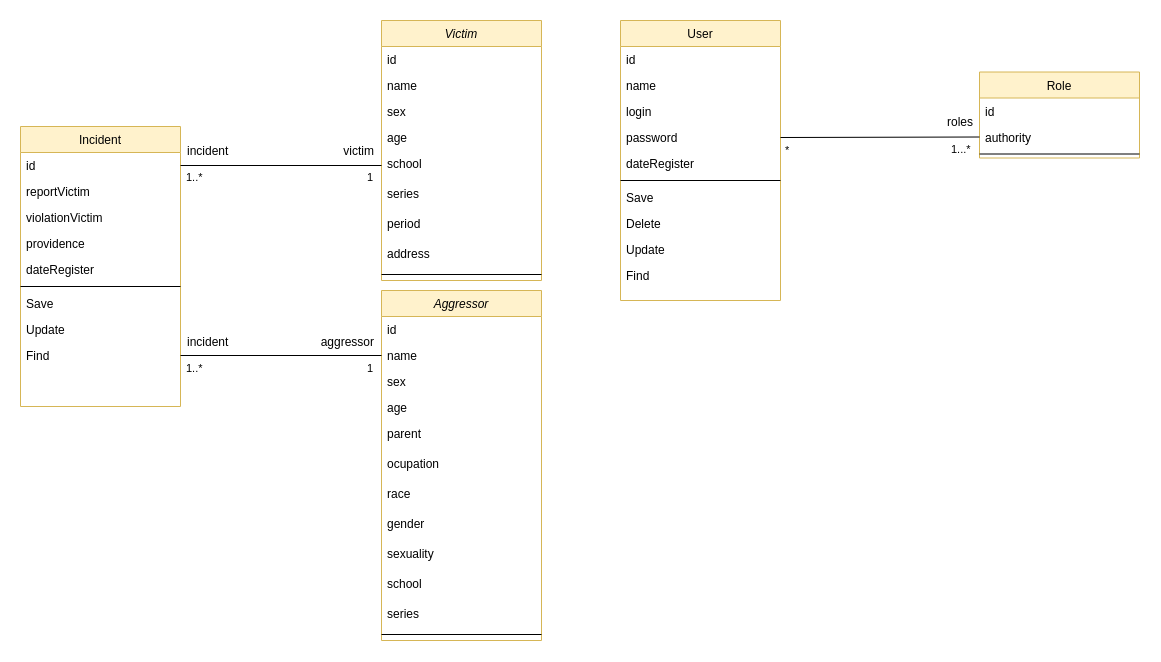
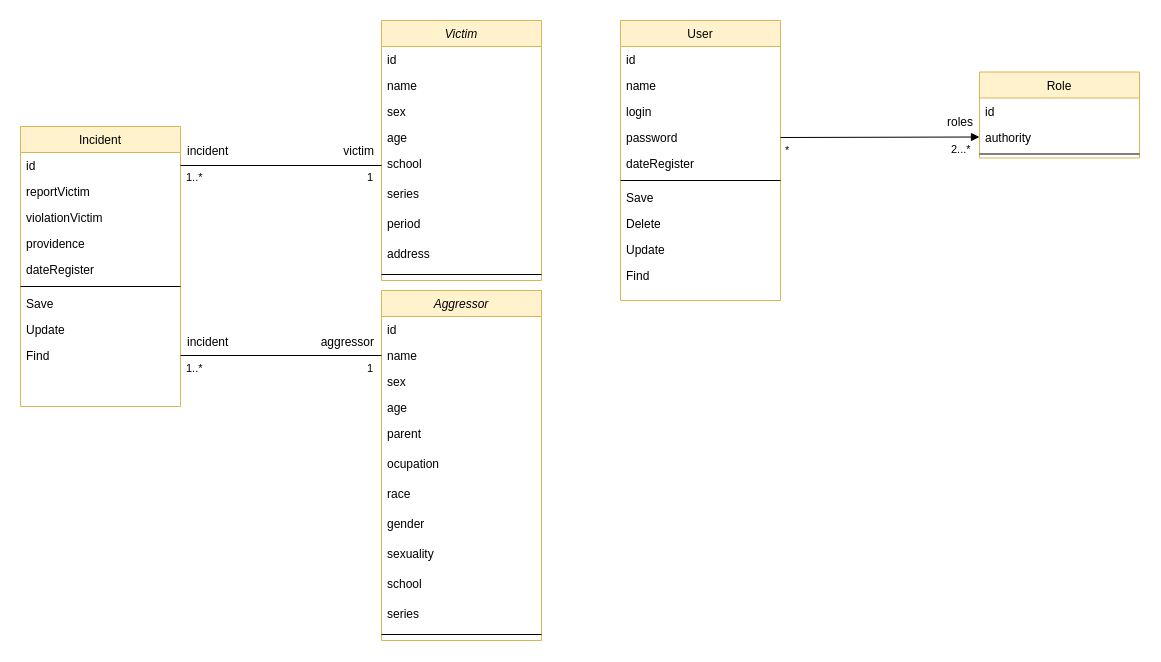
  <mxCell id="0" />
  <mxCell id="1" parent="0" />
  <mxCell id="2" value="Victim" style="swimlane;fontStyle=2;align=center;verticalAlign=top;childLayout=stackLayout;horizontal=1;startSize=26;horizontalStack=0;resizeParent=1;resizeLast=0;collapsible=1;marginBottom=0;rounded=0;shadow=0;strokeWidth=1;fillColor=#fff2cc;strokeColor=#d6b656;" parent="1" vertex="1"><mxGeometry x="381" y="20" width="160" height="260" as="geometry"><mxRectangle x="230" y="140" width="160" height="26" as="alternateBounds" /></mxGeometry></mxCell>
  <mxCell id="3" value="id" style="text;align=left;verticalAlign=top;spacingLeft=4;spacingRight=4;overflow=hidden;rotatable=0;points=[[0,0.5],[1,0.5]];portConstraint=eastwest;" parent="2" vertex="1"><mxGeometry y="26" width="160" height="26" as="geometry" /></mxCell>
  <mxCell id="4" value="name" style="text;align=left;verticalAlign=top;spacingLeft=4;spacingRight=4;overflow=hidden;rotatable=0;points=[[0,0.5],[1,0.5]];portConstraint=eastwest;rounded=0;shadow=0;html=0;" parent="2" vertex="1"><mxGeometry y="52" width="160" height="26" as="geometry" /></mxCell>
  <mxCell id="5" value="sex" style="text;align=left;verticalAlign=top;spacingLeft=4;spacingRight=4;overflow=hidden;rotatable=0;points=[[0,0.5],[1,0.5]];portConstraint=eastwest;rounded=0;shadow=0;html=0;" parent="2" vertex="1"><mxGeometry y="78" width="160" height="26" as="geometry" /></mxCell>
  <mxCell id="6" value="age" style="text;align=left;verticalAlign=top;spacingLeft=4;spacingRight=4;overflow=hidden;rotatable=0;points=[[0,0.5],[1,0.5]];portConstraint=eastwest;" parent="2" vertex="1"><mxGeometry y="104" width="160" height="26" as="geometry" /></mxCell>
  <mxCell id="7" value="school" style="text;align=left;verticalAlign=top;spacingLeft=4;spacingRight=4;overflow=hidden;rotatable=0;points=[[0,0.5],[1,0.5]];portConstraint=eastwest;" vertex="1" parent="2"><mxGeometry y="130" width="160" height="30" as="geometry" /></mxCell>
  <mxCell id="8" value="series" style="text;align=left;verticalAlign=top;spacingLeft=4;spacingRight=4;overflow=hidden;rotatable=0;points=[[0,0.5],[1,0.5]];portConstraint=eastwest;" vertex="1" parent="2"><mxGeometry y="160" width="160" height="30" as="geometry" /></mxCell>
  <mxCell id="9" value="period" style="text;align=left;verticalAlign=top;spacingLeft=4;spacingRight=4;overflow=hidden;rotatable=0;points=[[0,0.5],[1,0.5]];portConstraint=eastwest;" vertex="1" parent="2"><mxGeometry y="190" width="160" height="30" as="geometry" /></mxCell>
  <mxCell id="10" value="address" style="text;align=left;verticalAlign=top;spacingLeft=4;spacingRight=4;overflow=hidden;rotatable=0;points=[[0,0.5],[1,0.5]];portConstraint=eastwest;" vertex="1" parent="2"><mxGeometry y="220" width="160" height="30" as="geometry" /></mxCell>
  <mxCell id="11" value="" style="line;html=1;strokeWidth=1;align=left;verticalAlign=middle;spacingTop=-1;spacingLeft=3;spacingRight=3;rotatable=0;labelPosition=right;points=[];portConstraint=eastwest;" parent="2" vertex="1"><mxGeometry y="250" width="160" height="8" as="geometry" /></mxCell>
  <mxCell id="12" value="Incident" style="swimlane;fontStyle=0;align=center;verticalAlign=top;childLayout=stackLayout;horizontal=1;startSize=26;horizontalStack=0;resizeParent=1;resizeLast=0;collapsible=1;marginBottom=0;rounded=0;shadow=0;strokeWidth=1;labelBackgroundColor=none;fillColor=#fff2cc;strokeColor=#d6b656;" parent="1" vertex="1"><mxGeometry x="20" y="126" width="160" height="280" as="geometry"><mxRectangle x="550" y="140" width="160" height="26" as="alternateBounds" /></mxGeometry></mxCell>
  <mxCell id="13" value="id" style="text;align=left;verticalAlign=top;spacingLeft=4;spacingRight=4;overflow=hidden;rotatable=0;points=[[0,0.5],[1,0.5]];portConstraint=eastwest;" parent="12" vertex="1"><mxGeometry y="26" width="160" height="26" as="geometry" /></mxCell>
  <mxCell id="14" value="reportVictim" style="text;align=left;verticalAlign=top;spacingLeft=4;spacingRight=4;overflow=hidden;rotatable=0;points=[[0,0.5],[1,0.5]];portConstraint=eastwest;rounded=0;shadow=0;html=0;" parent="12" vertex="1"><mxGeometry y="52" width="160" height="26" as="geometry" /></mxCell>
  <mxCell id="15" value="violationVictim" style="text;align=left;verticalAlign=top;spacingLeft=4;spacingRight=4;overflow=hidden;rotatable=0;points=[[0,0.5],[1,0.5]];portConstraint=eastwest;rounded=0;shadow=0;html=0;" parent="12" vertex="1"><mxGeometry y="78" width="160" height="26" as="geometry" /></mxCell>
  <mxCell id="16" value="providence" style="text;align=left;verticalAlign=top;spacingLeft=4;spacingRight=4;overflow=hidden;rotatable=0;points=[[0,0.5],[1,0.5]];portConstraint=eastwest;rounded=0;shadow=0;html=0;" parent="12" vertex="1"><mxGeometry y="104" width="160" height="26" as="geometry" /></mxCell>
  <mxCell id="17" value="dateRegister" style="text;align=left;verticalAlign=top;spacingLeft=4;spacingRight=4;overflow=hidden;rotatable=0;points=[[0,0.5],[1,0.5]];portConstraint=eastwest;rounded=0;shadow=0;html=0;" parent="12" vertex="1"><mxGeometry y="130" width="160" height="26" as="geometry" /></mxCell>
  <mxCell id="18" value="" style="line;html=1;strokeWidth=1;align=left;verticalAlign=middle;spacingTop=-1;spacingLeft=3;spacingRight=3;rotatable=0;labelPosition=right;points=[];portConstraint=eastwest;" parent="12" vertex="1"><mxGeometry y="156" width="160" height="8" as="geometry" /></mxCell>
  <mxCell id="19" value="Save" style="text;align=left;verticalAlign=top;spacingLeft=4;spacingRight=4;overflow=hidden;rotatable=0;points=[[0,0.5],[1,0.5]];portConstraint=eastwest;" parent="12" vertex="1"><mxGeometry y="164" width="160" height="26" as="geometry" /></mxCell>
  <mxCell id="20" value="Update" style="text;align=left;verticalAlign=top;spacingLeft=4;spacingRight=4;overflow=hidden;rotatable=0;points=[[0,0.5],[1,0.5]];portConstraint=eastwest;" vertex="1" parent="12"><mxGeometry y="190" width="160" height="26" as="geometry" /></mxCell>
  <mxCell id="21" value="Find" style="text;align=left;verticalAlign=top;spacingLeft=4;spacingRight=4;overflow=hidden;rotatable=0;points=[[0,0.5],[1,0.5]];portConstraint=eastwest;" vertex="1" parent="12"><mxGeometry y="216" width="160" height="26" as="geometry" /></mxCell>
  <mxCell id="22" value="Aggressor" style="swimlane;fontStyle=2;align=center;verticalAlign=top;childLayout=stackLayout;horizontal=1;startSize=26;horizontalStack=0;resizeParent=1;resizeLast=0;collapsible=1;marginBottom=0;rounded=0;shadow=0;strokeWidth=1;fillColor=#fff2cc;strokeColor=#d6b656;" vertex="1" parent="1"><mxGeometry x="381" y="290" width="160" height="350" as="geometry"><mxRectangle x="230" y="140" width="160" height="26" as="alternateBounds" /></mxGeometry></mxCell>
  <mxCell id="23" value="id" style="text;align=left;verticalAlign=top;spacingLeft=4;spacingRight=4;overflow=hidden;rotatable=0;points=[[0,0.5],[1,0.5]];portConstraint=eastwest;" vertex="1" parent="22"><mxGeometry y="26" width="160" height="26" as="geometry" /></mxCell>
  <mxCell id="24" value="name" style="text;align=left;verticalAlign=top;spacingLeft=4;spacingRight=4;overflow=hidden;rotatable=0;points=[[0,0.5],[1,0.5]];portConstraint=eastwest;rounded=0;shadow=0;html=0;" vertex="1" parent="22"><mxGeometry y="52" width="160" height="26" as="geometry" /></mxCell>
  <mxCell id="25" value="sex" style="text;align=left;verticalAlign=top;spacingLeft=4;spacingRight=4;overflow=hidden;rotatable=0;points=[[0,0.5],[1,0.5]];portConstraint=eastwest;rounded=0;shadow=0;html=0;" vertex="1" parent="22"><mxGeometry y="78" width="160" height="26" as="geometry" /></mxCell>
  <mxCell id="26" value="age" style="text;align=left;verticalAlign=top;spacingLeft=4;spacingRight=4;overflow=hidden;rotatable=0;points=[[0,0.5],[1,0.5]];portConstraint=eastwest;" vertex="1" parent="22"><mxGeometry y="104" width="160" height="26" as="geometry" /></mxCell>
  <mxCell id="27" value="parent" style="text;align=left;verticalAlign=top;spacingLeft=4;spacingRight=4;overflow=hidden;rotatable=0;points=[[0,0.5],[1,0.5]];portConstraint=eastwest;" vertex="1" parent="22"><mxGeometry y="130" width="160" height="30" as="geometry" /></mxCell>
  <mxCell id="28" value="ocupation" style="text;align=left;verticalAlign=top;spacingLeft=4;spacingRight=4;overflow=hidden;rotatable=0;points=[[0,0.5],[1,0.5]];portConstraint=eastwest;" vertex="1" parent="22"><mxGeometry y="160" width="160" height="30" as="geometry" /></mxCell>
  <mxCell id="29" value="race" style="text;align=left;verticalAlign=top;spacingLeft=4;spacingRight=4;overflow=hidden;rotatable=0;points=[[0,0.5],[1,0.5]];portConstraint=eastwest;" vertex="1" parent="22"><mxGeometry y="190" width="160" height="30" as="geometry" /></mxCell>
  <mxCell id="30" value="gender" style="text;align=left;verticalAlign=top;spacingLeft=4;spacingRight=4;overflow=hidden;rotatable=0;points=[[0,0.5],[1,0.5]];portConstraint=eastwest;" vertex="1" parent="22"><mxGeometry y="220" width="160" height="30" as="geometry" /></mxCell>
  <mxCell id="31" value="sexuality" style="text;align=left;verticalAlign=top;spacingLeft=4;spacingRight=4;overflow=hidden;rotatable=0;points=[[0,0.5],[1,0.5]];portConstraint=eastwest;" vertex="1" parent="22"><mxGeometry y="250" width="160" height="30" as="geometry" /></mxCell>
  <mxCell id="32" value="school" style="text;align=left;verticalAlign=top;spacingLeft=4;spacingRight=4;overflow=hidden;rotatable=0;points=[[0,0.5],[1,0.5]];portConstraint=eastwest;" vertex="1" parent="22"><mxGeometry y="280" width="160" height="30" as="geometry" /></mxCell>
  <mxCell id="33" value="series" style="text;align=left;verticalAlign=top;spacingLeft=4;spacingRight=4;overflow=hidden;rotatable=0;points=[[0,0.5],[1,0.5]];portConstraint=eastwest;" vertex="1" parent="22"><mxGeometry y="310" width="160" height="30" as="geometry" /></mxCell>
  <mxCell id="34" value="" style="line;html=1;strokeWidth=1;align=left;verticalAlign=middle;spacingTop=-1;spacingLeft=3;spacingRight=3;rotatable=0;labelPosition=right;points=[];portConstraint=eastwest;" vertex="1" parent="22"><mxGeometry y="340" width="160" height="8" as="geometry" /></mxCell>
  <mxCell id="35" value="" style="group" vertex="1" connectable="0" parent="1"><mxGeometry x="181" y="137" width="199" height="27" as="geometry" /></mxCell>
  <mxCell id="36" value="" style="endArrow=none;html=1;rounded=0;entryX=0;entryY=0.5;entryDx=0;entryDy=0;exitX=1;exitY=0.5;exitDx=0;exitDy=0;" edge="1" parent="35" source="13" target="7"><mxGeometry width="50" height="50" relative="1" as="geometry"><mxPoint x="69" y="59" as="sourcePoint" /><mxPoint x="119" y="9" as="targetPoint" /></mxGeometry></mxCell>
  <mxCell id="37" value="1" style="edgeLabel;resizable=0;html=1;align=left;verticalAlign=top;labelBackgroundColor=none;" connectable="0" vertex="1" parent="35"><mxGeometry x="184" y="27" as="geometry" /></mxCell>
  <mxCell id="38" value="1..*" style="edgeLabel;resizable=0;html=1;align=left;verticalAlign=top;labelBackgroundColor=none;" connectable="0" vertex="1" parent="35"><mxGeometry x="3" y="27" as="geometry" /></mxCell>
  <mxCell id="39" value="incident" style="text;align=left;verticalAlign=top;spacingLeft=4;spacingRight=4;overflow=hidden;rotatable=0;points=[[0,0.5],[1,0.5]];portConstraint=eastwest;" vertex="1" parent="35"><mxGeometry width="70" height="26" as="geometry" /></mxCell>
  <mxCell id="40" value="victim" style="text;align=right;verticalAlign=top;spacingLeft=4;spacingRight=4;overflow=hidden;rotatable=0;points=[[0,0.5],[1,0.5]];portConstraint=eastwest;" vertex="1" parent="35"><mxGeometry x="129" width="70" height="26" as="geometry" /></mxCell>
  <mxCell id="41" value="" style="group" vertex="1" connectable="0" parent="1"><mxGeometry x="181" y="328" width="199" height="27" as="geometry" /></mxCell>
  <mxCell id="42" value="1" style="edgeLabel;resizable=0;html=1;align=left;verticalAlign=top;labelBackgroundColor=none;" connectable="0" vertex="1" parent="41"><mxGeometry x="184" y="27" as="geometry" /></mxCell>
  <mxCell id="43" value="1..*" style="edgeLabel;resizable=0;html=1;align=left;verticalAlign=top;labelBackgroundColor=none;" connectable="0" vertex="1" parent="41"><mxGeometry x="3" y="27" as="geometry" /></mxCell>
  <mxCell id="44" value="incident" style="text;align=left;verticalAlign=top;spacingLeft=4;spacingRight=4;overflow=hidden;rotatable=0;points=[[0,0.5],[1,0.5]];portConstraint=eastwest;" vertex="1" parent="41"><mxGeometry width="70" height="26" as="geometry" /></mxCell>
  <mxCell id="45" value="aggressor" style="text;align=right;verticalAlign=top;spacingLeft=4;spacingRight=4;overflow=hidden;rotatable=0;points=[[0,0.5],[1,0.5]];portConstraint=eastwest;" vertex="1" parent="41"><mxGeometry x="129" width="70" height="26" as="geometry" /></mxCell>
  <mxCell id="46" value="" style="endArrow=none;html=1;rounded=0;entryX=0;entryY=0.5;entryDx=0;entryDy=0;exitX=1;exitY=0.5;exitDx=0;exitDy=0;" edge="1" parent="1" source="21" target="24"><mxGeometry width="50" height="50" relative="1" as="geometry"><mxPoint x="259" y="389" as="sourcePoint" /><mxPoint x="309" y="339" as="targetPoint" /></mxGeometry></mxCell>
  <mxCell id="47" value="User" style="swimlane;fontStyle=0;align=center;verticalAlign=top;childLayout=stackLayout;horizontal=1;startSize=26;horizontalStack=0;resizeParent=1;resizeLast=0;collapsible=1;marginBottom=0;rounded=0;shadow=0;strokeWidth=1;labelBackgroundColor=none;fillColor=#fff2cc;strokeColor=#d6b656;" vertex="1" parent="1"><mxGeometry x="620" y="20" width="160" height="280" as="geometry"><mxRectangle x="550" y="140" width="160" height="26" as="alternateBounds" /></mxGeometry></mxCell>
  <mxCell id="48" value="id" style="text;align=left;verticalAlign=top;spacingLeft=4;spacingRight=4;overflow=hidden;rotatable=0;points=[[0,0.5],[1,0.5]];portConstraint=eastwest;" vertex="1" parent="47"><mxGeometry y="26" width="160" height="26" as="geometry" /></mxCell>
  <mxCell id="49" value="name" style="text;align=left;verticalAlign=top;spacingLeft=4;spacingRight=4;overflow=hidden;rotatable=0;points=[[0,0.5],[1,0.5]];portConstraint=eastwest;rounded=0;shadow=0;html=0;" vertex="1" parent="47"><mxGeometry y="52" width="160" height="26" as="geometry" /></mxCell>
  <mxCell id="50" value="login" style="text;align=left;verticalAlign=top;spacingLeft=4;spacingRight=4;overflow=hidden;rotatable=0;points=[[0,0.5],[1,0.5]];portConstraint=eastwest;rounded=0;shadow=0;html=0;" vertex="1" parent="47"><mxGeometry y="78" width="160" height="26" as="geometry" /></mxCell>
  <mxCell id="51" value="password" style="text;align=left;verticalAlign=top;spacingLeft=4;spacingRight=4;overflow=hidden;rotatable=0;points=[[0,0.5],[1,0.5]];portConstraint=eastwest;rounded=0;shadow=0;html=0;" vertex="1" parent="47"><mxGeometry y="104" width="160" height="26" as="geometry" /></mxCell>
  <mxCell id="52" value="dateRegister" style="text;align=left;verticalAlign=top;spacingLeft=4;spacingRight=4;overflow=hidden;rotatable=0;points=[[0,0.5],[1,0.5]];portConstraint=eastwest;rounded=0;shadow=0;html=0;" vertex="1" parent="47"><mxGeometry y="130" width="160" height="26" as="geometry" /></mxCell>
  <mxCell id="53" value="" style="line;html=1;strokeWidth=1;align=left;verticalAlign=middle;spacingTop=-1;spacingLeft=3;spacingRight=3;rotatable=0;labelPosition=right;points=[];portConstraint=eastwest;" vertex="1" parent="47"><mxGeometry y="156" width="160" height="8" as="geometry" /></mxCell>
  <mxCell id="54" value="Save" style="text;align=left;verticalAlign=top;spacingLeft=4;spacingRight=4;overflow=hidden;rotatable=0;points=[[0,0.5],[1,0.5]];portConstraint=eastwest;" vertex="1" parent="47"><mxGeometry y="164" width="160" height="26" as="geometry" /></mxCell>
  <mxCell id="55" value="Delete" style="text;align=left;verticalAlign=top;spacingLeft=4;spacingRight=4;overflow=hidden;rotatable=0;points=[[0,0.5],[1,0.5]];portConstraint=eastwest;" vertex="1" parent="47"><mxGeometry y="190" width="160" height="26" as="geometry" /></mxCell>
  <mxCell id="56" value="Update" style="text;align=left;verticalAlign=top;spacingLeft=4;spacingRight=4;overflow=hidden;rotatable=0;points=[[0,0.5],[1,0.5]];portConstraint=eastwest;" vertex="1" parent="47"><mxGeometry y="216" width="160" height="26" as="geometry" /></mxCell>
  <mxCell id="57" value="Find" style="text;align=left;verticalAlign=top;spacingLeft=4;spacingRight=4;overflow=hidden;rotatable=0;points=[[0,0.5],[1,0.5]];portConstraint=eastwest;" vertex="1" parent="47"><mxGeometry y="242" width="160" height="26" as="geometry" /></mxCell>
  <mxCell id="58" value="Role" style="swimlane;fontStyle=0;align=center;verticalAlign=top;childLayout=stackLayout;horizontal=1;startSize=26;horizontalStack=0;resizeParent=1;resizeLast=0;collapsible=1;marginBottom=0;rounded=0;shadow=0;strokeWidth=1;labelBackgroundColor=none;fillColor=#fff2cc;strokeColor=#d6b656;" vertex="1" parent="1"><mxGeometry x="979" y="71.5" width="160" height="86" as="geometry"><mxRectangle x="550" y="140" width="160" height="26" as="alternateBounds" /></mxGeometry></mxCell>
  <mxCell id="59" value="id" style="text;align=left;verticalAlign=top;spacingLeft=4;spacingRight=4;overflow=hidden;rotatable=0;points=[[0,0.5],[1,0.5]];portConstraint=eastwest;" vertex="1" parent="58"><mxGeometry y="26" width="160" height="26" as="geometry" /></mxCell>
  <mxCell id="60" value="authority" style="text;align=left;verticalAlign=top;spacingLeft=4;spacingRight=4;overflow=hidden;rotatable=0;points=[[0,0.5],[1,0.5]];portConstraint=eastwest;rounded=0;shadow=0;html=0;" vertex="1" parent="58"><mxGeometry y="52" width="160" height="26" as="geometry" /></mxCell>
  <mxCell id="61" value="" style="line;html=1;strokeWidth=1;align=left;verticalAlign=middle;spacingTop=-1;spacingLeft=3;spacingRight=3;rotatable=0;labelPosition=right;points=[];portConstraint=eastwest;" vertex="1" parent="58"><mxGeometry y="78" width="160" height="8" as="geometry" /></mxCell>
  <mxCell id="62" value="" style="group" vertex="1" connectable="0" parent="1"><mxGeometry x="780" y="110" width="199" height="27" as="geometry" /></mxCell>
- <mxCell id="63" value="1...*" style="edgeLabel;resizable=0;html=1;align=left;verticalAlign=top;labelBackgroundColor=none;" connectable="0" vertex="1" parent="62"><mxGeometry x="169" y="26" as="geometry" /></mxCell>
+ <mxCell id="63" value="2...*" style="edgeLabel;resizable=0;html=1;align=left;verticalAlign=top;labelBackgroundColor=none;" connectable="0" vertex="1" parent="62"><mxGeometry x="169" y="26" as="geometry" /></mxCell>
  <mxCell id="64" value="*" style="edgeLabel;resizable=0;html=1;align=left;verticalAlign=top;labelBackgroundColor=none;" connectable="0" vertex="1" parent="62"><mxGeometry x="3" y="27" as="geometry" /></mxCell>
  <mxCell id="65" value="roles" style="text;align=right;verticalAlign=top;spacingLeft=4;spacingRight=4;overflow=hidden;rotatable=0;points=[[0,0.5],[1,0.5]];portConstraint=eastwest;" vertex="1" parent="62"><mxGeometry x="129" y="-2" width="70" height="26" as="geometry" /></mxCell>
- <mxCell id="66" value="" style="endArrow=none;html=1;rounded=0;exitX=1;exitY=0.5;exitDx=0;exitDy=0;entryX=0;entryY=0.5;entryDx=0;entryDy=0;" edge="1" parent="1" source="51" target="60"><mxGeometry width="50" height="50" relative="1" as="geometry"><mxPoint x="849" y="173" as="sourcePoint" /><mxPoint x="899" y="174" as="targetPoint" /></mxGeometry></mxCell>
+ <mxCell id="66" value="" style="endArrow=block;html=1;rounded=0;exitX=1;exitY=0.5;exitDx=0;exitDy=0;entryX=0;entryY=0.5;entryDx=0;entryDy=0;" edge="1" parent="1" source="51" target="60"><mxGeometry width="50" height="50" relative="1" as="geometry"><mxPoint x="849" y="173" as="sourcePoint" /><mxPoint x="899" y="174" as="targetPoint" /></mxGeometry></mxCell>
